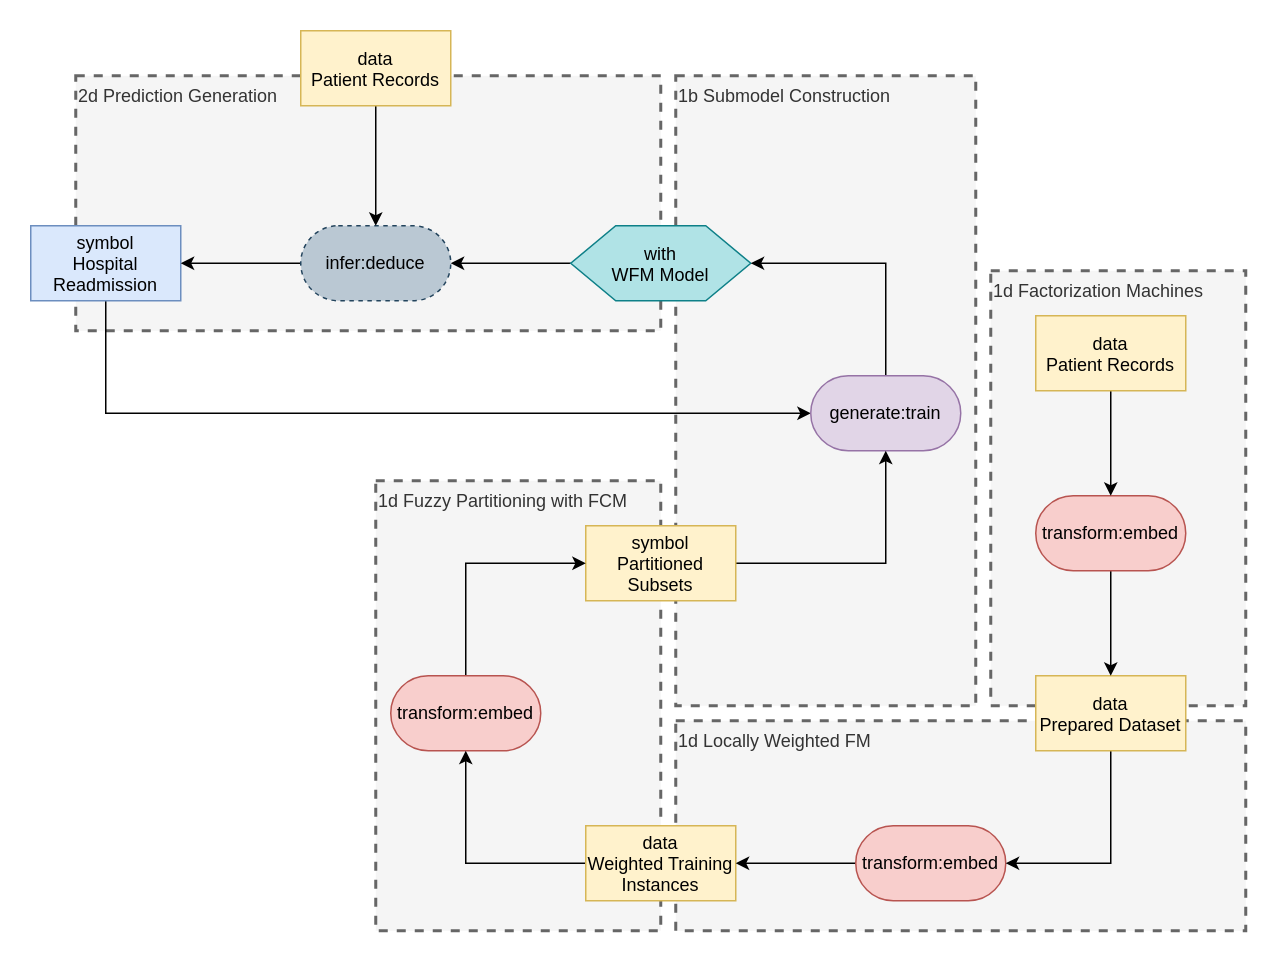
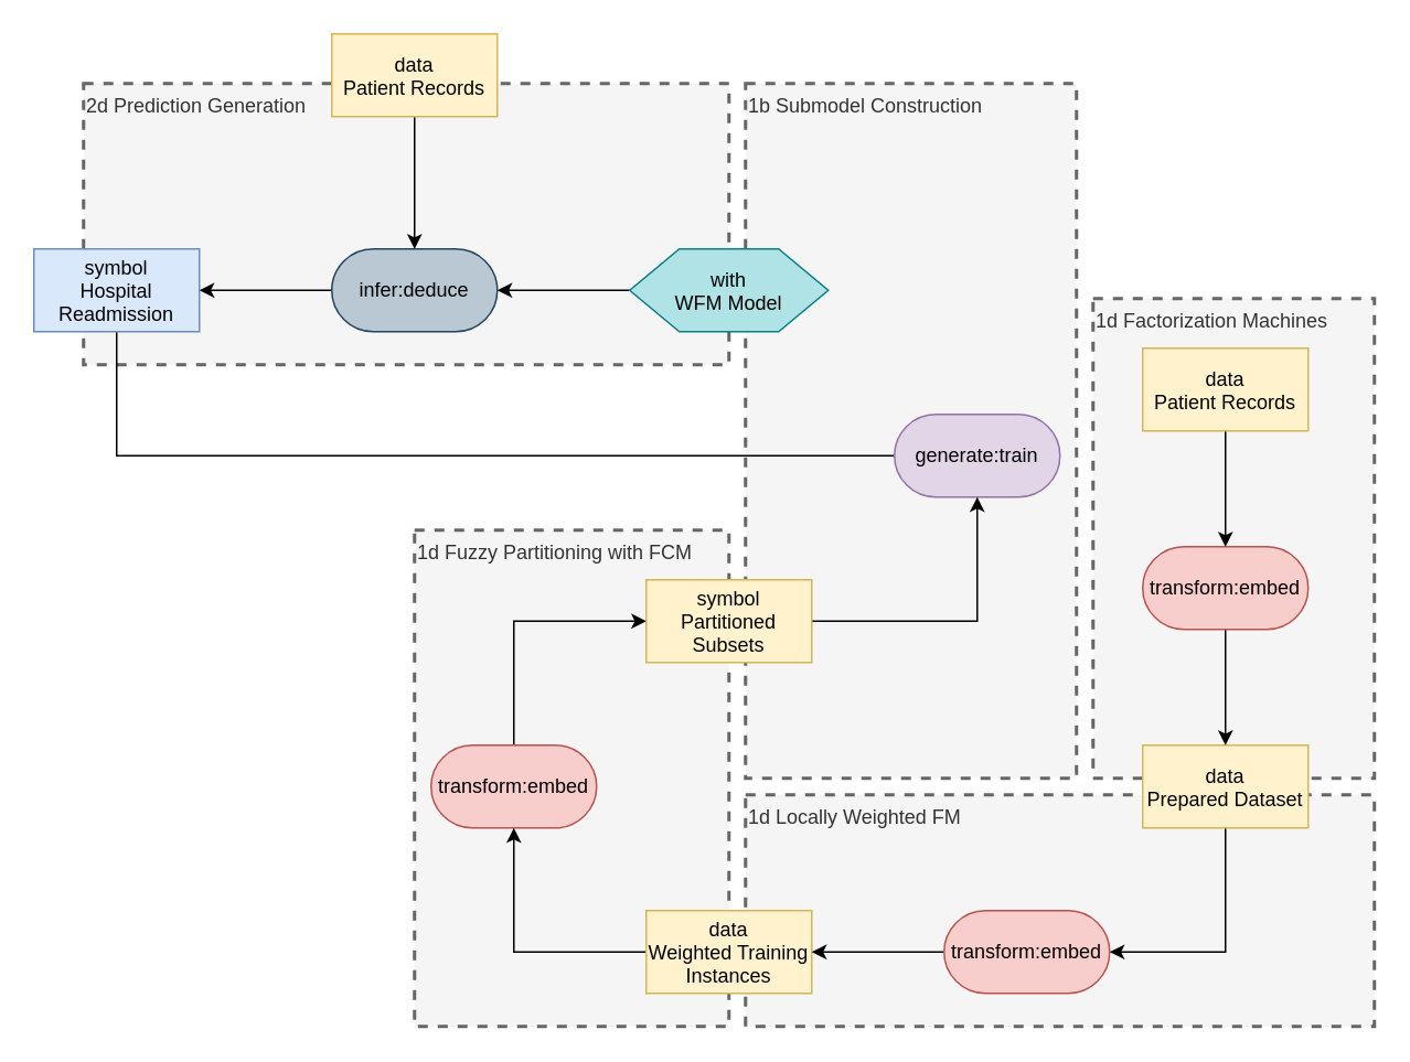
  <mxCell id="0" />
  <mxCell id="1" parent="0" />
  <mxCell id="2" value="1d Factorization Machines" style="text;html=1;align=left;verticalAlign=top;whiteSpace=wrap;rounded=0;dashed=1;fillColor=#f5f5f5;fontColor=#333333;strokeColor=#666666;strokeWidth=2;" name="text" vertex="1" parent="1"><mxGeometry x="660" y="180" width="170" height="290" as="geometry" /></mxCell>
  <mxCell id="3" value="1d Locally Weighted FM" style="text;html=1;align=left;verticalAlign=top;whiteSpace=wrap;rounded=0;dashed=1;fillColor=#f5f5f5;fontColor=#333333;strokeColor=#666666;strokeWidth=2;" name="text" vertex="1" parent="1"><mxGeometry x="450" y="480" width="380" height="140" as="geometry" /></mxCell>
  <mxCell id="4" value="1b Submodel Construction" style="text;html=1;align=left;verticalAlign=top;whiteSpace=wrap;rounded=0;dashed=1;fillColor=#f5f5f5;fontColor=#333333;strokeColor=#666666;strokeWidth=2;" name="text" vertex="1" parent="1"><mxGeometry x="450" y="50" width="200" height="420" as="geometry" /></mxCell>
  <mxCell id="5" value="1d Fuzzy Partitioning with FCM" style="text;html=1;align=left;verticalAlign=top;whiteSpace=wrap;rounded=0;dashed=1;fillColor=#f5f5f5;fontColor=#333333;strokeColor=#666666;strokeWidth=2;" name="text" vertex="1" parent="1"><mxGeometry x="250" y="320" width="190" height="300" as="geometry" /></mxCell>
  <mxCell id="6" value="2d Prediction Generation" style="text;html=1;align=left;verticalAlign=top;whiteSpace=wrap;rounded=0;dashed=1;fillColor=#f5f5f5;fontColor=#333333;strokeColor=#666666;strokeWidth=2;" name="text" vertex="1" parent="1"><mxGeometry x="50" y="50" width="390" height="170" as="geometry" /></mxCell>
- <mxCell id="7" style="edgeStyle=orthogonalEdgeStyle;rounded=0;orthogonalLoop=1;jettySize=auto;html=1;exitX=0.5;exitY=1;exitDx=0;exitDy=0;entryX=0;entryY=0.5;entryDx=0;entryDy=0;" edge="1" parent="1" source="8" target="16"><mxGeometry relative="1" as="geometry" /></mxCell>
+ <mxCell id="7" style="edgeStyle=orthogonalEdgeStyle;rounded=0;orthogonalLoop=1;jettySize=auto;html=1;exitX=0.5;exitY=1;exitDx=0;exitDy=0;entryX=0;entryY=0.5;entryDx=0;entryDy=0;endArrow=none;" edge="1" parent="1" source="8" target="16"><mxGeometry relative="1" as="geometry" /></mxCell>
  <mxCell id="8" value="symbol&#10;Hospital&#10;Readmission" style="rectangle;fillColor=#dae8fc;strokeColor=#6c8ebf;" name="symbol" vertex="1" parent="1"><mxGeometry x="20" y="150" width="100" height="50" as="geometry" /></mxCell>
  <mxCell id="9" style="edgeStyle=orthogonalEdgeStyle;rounded=0;orthogonalLoop=1;jettySize=auto;html=1;exitX=0;exitY=0.5;exitDx=0;exitDy=0;entryX=1;entryY=0.5;entryDx=0;entryDy=0;" edge="1" parent="1" source="10" target="8"><mxGeometry relative="1" as="geometry" /></mxCell>
- <mxCell id="10" value="infer:deduce" style="rounded=1;whiteSpace=wrap;html=1;arcSize=50;fillColor=#bac8d3;strokeColor=#23445d;dashed=1;" name="infer:deduce" vertex="1" parent="1"><mxGeometry x="200" y="150" width="100" height="50" as="geometry" /></mxCell>
+ <mxCell id="10" value="infer:deduce" style="rounded=1;whiteSpace=wrap;html=1;arcSize=50;fillColor=#bac8d3;strokeColor=#23445d;" name="infer:deduce" vertex="1" parent="1"><mxGeometry x="200" y="150" width="100" height="50" as="geometry" /></mxCell>
  <mxCell id="11" style="edgeStyle=orthogonalEdgeStyle;rounded=0;orthogonalLoop=1;jettySize=auto;html=1;exitX=0.5;exitY=1;exitDx=0;exitDy=0;entryX=0.5;entryY=0;entryDx=0;entryDy=0;" edge="1" parent="1" source="12" target="10"><mxGeometry relative="1" as="geometry" /></mxCell>
  <mxCell id="12" value="data&#10;Patient Records" style="rectangle;fillColor=#fff2cc;strokeColor=#d6b656;" name="data" vertex="1" parent="1"><mxGeometry x="200" y="20" width="100" height="50" as="geometry" /></mxCell>
  <mxCell id="13" style="edgeStyle=orthogonalEdgeStyle;rounded=0;orthogonalLoop=1;jettySize=auto;html=1;exitX=0;exitY=0.5;exitDx=0;exitDy=0;entryX=1;entryY=0.5;entryDx=0;entryDy=0;" edge="1" parent="1" source="14" target="10"><mxGeometry relative="1" as="geometry" /></mxCell>
  <mxCell id="14" value="with&#10;WFM Model" style="shape=hexagon;perimeter=hexagonPerimeter2;fillColor=#b0e3e6;strokeColor=#0e8088;" name="model" vertex="1" parent="1"><mxGeometry x="380" y="150" width="120" height="50" as="geometry" /></mxCell>
- <mxCell id="15" style="edgeStyle=orthogonalEdgeStyle;rounded=0;orthogonalLoop=1;jettySize=auto;html=1;exitX=0.5;exitY=0;exitDx=0;exitDy=0;entryX=1;entryY=0.5;entryDx=0;entryDy=0;" edge="1" parent="1" source="16" target="14"><mxGeometry relative="1" as="geometry" /></mxCell>
  <mxCell id="16" value="generate:train" style="rounded=1;whiteSpace=wrap;html=1;arcSize=50;fillColor=#e1d5e7;strokeColor=#9673a6;" name="generate:train" vertex="1" parent="1"><mxGeometry x="540" y="250" width="100" height="50" as="geometry" /></mxCell>
  <mxCell id="17" style="edgeStyle=orthogonalEdgeStyle;rounded=0;orthogonalLoop=1;jettySize=auto;html=1;exitX=1;exitY=0.5;exitDx=0;exitDy=0;entryX=0.5;entryY=1;entryDx=0;entryDy=0;" edge="1" parent="1" source="18" target="16"><mxGeometry relative="1" as="geometry" /></mxCell>
  <mxCell id="18" value="symbol&#10;Partitioned&#10;Subsets" style="rectangle;fillColor=#fff2cc;strokeColor=#d6b656;" name="data" vertex="1" parent="1"><mxGeometry x="390" y="350" width="100" height="50" as="geometry" /></mxCell>
  <mxCell id="19" style="edgeStyle=orthogonalEdgeStyle;rounded=0;orthogonalLoop=1;jettySize=auto;html=1;exitX=0.5;exitY=0;exitDx=0;exitDy=0;entryX=0;entryY=0.5;entryDx=0;entryDy=0;" edge="1" parent="1" source="20" target="18"><mxGeometry relative="1" as="geometry" /></mxCell>
  <mxCell id="20" value="transform:embed" style="rounded=1;whiteSpace=wrap;html=1;arcSize=50;fillColor=#f8cecc;strokeColor=#b85450;" name="transform" vertex="1" parent="1"><mxGeometry x="260" y="450" width="100" height="50" as="geometry" /></mxCell>
  <mxCell id="21" style="edgeStyle=orthogonalEdgeStyle;rounded=0;orthogonalLoop=1;jettySize=auto;html=1;exitX=0;exitY=0.5;exitDx=0;exitDy=0;entryX=0.5;entryY=1;entryDx=0;entryDy=0;" edge="1" parent="1" source="22" target="20"><mxGeometry relative="1" as="geometry" /></mxCell>
  <mxCell id="22" value="data&#10;Weighted Training&#10;Instances" style="rectangle;fillColor=#fff2cc;strokeColor=#d6b656;" name="data" vertex="1" parent="1"><mxGeometry x="390" y="550" width="100" height="50" as="geometry" /></mxCell>
  <mxCell id="23" style="edgeStyle=orthogonalEdgeStyle;rounded=0;orthogonalLoop=1;jettySize=auto;html=1;exitX=0;exitY=0.5;exitDx=0;exitDy=0;entryX=1;entryY=0.5;entryDx=0;entryDy=0;" edge="1" parent="1" source="24" target="22"><mxGeometry relative="1" as="geometry" /></mxCell>
  <mxCell id="24" value="transform:embed" style="rounded=1;whiteSpace=wrap;html=1;arcSize=50;fillColor=#f8cecc;strokeColor=#b85450;" name="transform" vertex="1" parent="1"><mxGeometry x="570" y="550" width="100" height="50" as="geometry" /></mxCell>
  <mxCell id="25" style="edgeStyle=orthogonalEdgeStyle;rounded=0;orthogonalLoop=1;jettySize=auto;html=1;exitX=0.5;exitY=1;exitDx=0;exitDy=0;entryX=1;entryY=0.5;entryDx=0;entryDy=0;" edge="1" parent="1" source="26" target="24"><mxGeometry relative="1" as="geometry" /></mxCell>
  <mxCell id="26" value="data&#10;Prepared Dataset" style="rectangle;fillColor=#fff2cc;strokeColor=#d6b656;" name="data" vertex="1" parent="1"><mxGeometry x="690" y="450" width="100" height="50" as="geometry" /></mxCell>
  <mxCell id="27" style="edgeStyle=orthogonalEdgeStyle;rounded=0;orthogonalLoop=1;jettySize=auto;html=1;exitX=0.5;exitY=1;exitDx=0;exitDy=0;entryX=0.5;entryY=0;entryDx=0;entryDy=0;" edge="1" parent="1" source="28" target="26"><mxGeometry relative="1" as="geometry" /></mxCell>
  <mxCell id="28" value="transform:embed" style="rounded=1;whiteSpace=wrap;html=1;arcSize=50;fillColor=#f8cecc;strokeColor=#b85450;" name="transform" vertex="1" parent="1"><mxGeometry x="690" y="330" width="100" height="50" as="geometry" /></mxCell>
  <mxCell id="29" style="edgeStyle=orthogonalEdgeStyle;rounded=0;orthogonalLoop=1;jettySize=auto;html=1;exitX=0.5;exitY=1;exitDx=0;exitDy=0;entryX=0.5;entryY=0;entryDx=0;entryDy=0;" edge="1" parent="1" source="30" target="28"><mxGeometry relative="1" as="geometry" /></mxCell>
  <mxCell id="30" value="data&#10;Patient Records" style="rectangle;fillColor=#fff2cc;strokeColor=#d6b656;" name="data" vertex="1" parent="1"><mxGeometry x="690" y="210" width="100" height="50" as="geometry" /></mxCell>
